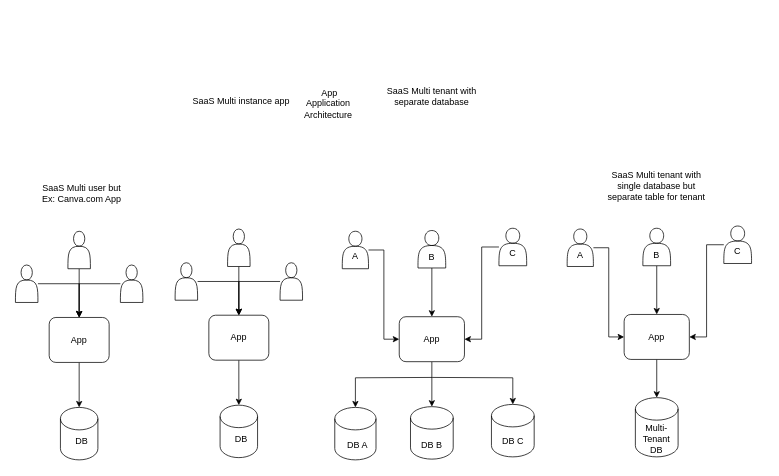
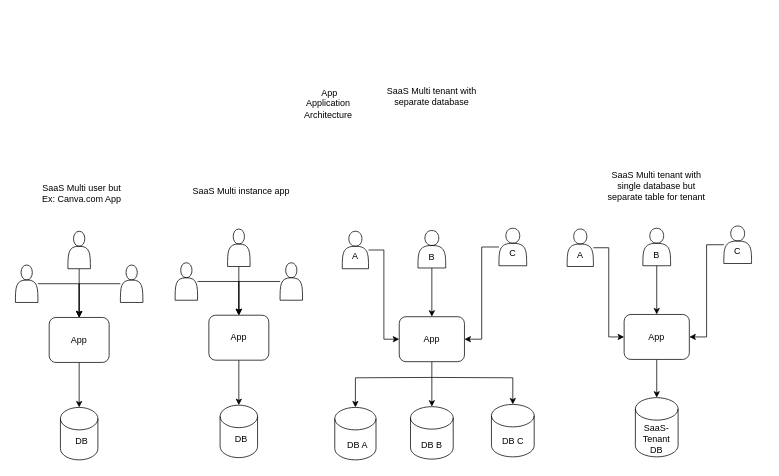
  <mxCell id="0" />
  <mxCell id="1" parent="0" />
  <mxCell id="2" value="" style="shape=cylinder3;whiteSpace=wrap;html=1;boundedLbl=1;backgroundOutline=1;size=15;" vertex="1" parent="1"><mxGeometry x="80" y="543" width="50" height="70" as="geometry" /></mxCell>
  <mxCell id="3" value="" style="edgeStyle=orthogonalEdgeStyle;rounded=0;orthogonalLoop=1;jettySize=auto;html=1;entryX=0.5;entryY=0;entryDx=0;entryDy=0;entryPerimeter=0;" edge="1" parent="1" source="4" target="2"><mxGeometry relative="1" as="geometry" /></mxCell>
  <mxCell id="4" value="" style="rounded=1;whiteSpace=wrap;html=1;" vertex="1" parent="1"><mxGeometry x="65" y="423" width="80" height="60" as="geometry" /></mxCell>
  <mxCell id="5" value="App" style="text;html=1;strokeColor=none;fillColor=none;align=center;verticalAlign=middle;whiteSpace=wrap;rounded=0;" vertex="1" parent="1"><mxGeometry x="75" y="438" width="60" height="30" as="geometry" /></mxCell>
  <mxCell id="6" value="" style="edgeStyle=orthogonalEdgeStyle;rounded=0;orthogonalLoop=1;jettySize=auto;html=1;" edge="1" parent="1" source="7" target="4"><mxGeometry relative="1" as="geometry" /></mxCell>
  <mxCell id="7" value="" style="shape=actor;whiteSpace=wrap;html=1;" vertex="1" parent="1"><mxGeometry x="90" y="308" width="30" height="50" as="geometry" /></mxCell>
  <mxCell id="8" value="" style="shape=cylinder3;whiteSpace=wrap;html=1;boundedLbl=1;backgroundOutline=1;size=15;" vertex="1" parent="1"><mxGeometry x="446" y="543" width="55" height="70" as="geometry" /></mxCell>
  <mxCell id="9" value="" style="edgeStyle=orthogonalEdgeStyle;rounded=0;orthogonalLoop=1;jettySize=auto;html=1;" edge="1" parent="1" target="8"><mxGeometry relative="1" as="geometry"><mxPoint x="576" y="503" as="sourcePoint" /></mxGeometry></mxCell>
  <mxCell id="10" value="" style="edgeStyle=orthogonalEdgeStyle;rounded=0;orthogonalLoop=1;jettySize=auto;html=1;entryX=0;entryY=0.5;entryDx=0;entryDy=0;" edge="1" parent="1" source="11" target="18"><mxGeometry relative="1" as="geometry"><mxPoint x="476" y="423" as="targetPoint" /></mxGeometry></mxCell>
  <mxCell id="11" value="" style="shape=actor;whiteSpace=wrap;html=1;" vertex="1" parent="1"><mxGeometry x="456" y="308" width="35" height="50" as="geometry" /></mxCell>
  <mxCell id="12" value="" style="edgeStyle=orthogonalEdgeStyle;rounded=0;orthogonalLoop=1;jettySize=auto;html=1;" edge="1" parent="1" source="13" target="4"><mxGeometry relative="1" as="geometry" /></mxCell>
  <mxCell id="13" value="" style="shape=actor;whiteSpace=wrap;html=1;" vertex="1" parent="1"><mxGeometry x="20" y="353" width="30" height="50" as="geometry" /></mxCell>
  <mxCell id="14" value="" style="edgeStyle=orthogonalEdgeStyle;rounded=0;orthogonalLoop=1;jettySize=auto;html=1;" edge="1" parent="1" source="15" target="4"><mxGeometry relative="1" as="geometry" /></mxCell>
  <mxCell id="15" value="" style="shape=actor;whiteSpace=wrap;html=1;" vertex="1" parent="1"><mxGeometry x="160" y="353" width="30" height="50" as="geometry" /></mxCell>
  <mxCell id="16" value="" style="shape=cylinder3;whiteSpace=wrap;html=1;boundedLbl=1;backgroundOutline=1;size=15;" vertex="1" parent="1"><mxGeometry x="547" y="542" width="57" height="70" as="geometry" /></mxCell>
  <mxCell id="17" value="" style="edgeStyle=orthogonalEdgeStyle;rounded=0;orthogonalLoop=1;jettySize=auto;html=1;" edge="1" parent="1" source="18" target="16"><mxGeometry relative="1" as="geometry" /></mxCell>
  <mxCell id="18" value="" style="rounded=1;whiteSpace=wrap;html=1;" vertex="1" parent="1"><mxGeometry x="532" y="422" width="87" height="60" as="geometry" /></mxCell>
  <mxCell id="19" value="App" style="text;html=1;strokeColor=none;fillColor=none;align=center;verticalAlign=middle;whiteSpace=wrap;rounded=0;" vertex="1" parent="1"><mxGeometry x="542" y="437" width="67" height="30" as="geometry" /></mxCell>
  <mxCell id="20" value="" style="edgeStyle=orthogonalEdgeStyle;rounded=0;orthogonalLoop=1;jettySize=auto;html=1;" edge="1" parent="1" source="21" target="18"><mxGeometry relative="1" as="geometry" /></mxCell>
  <mxCell id="21" value="" style="shape=actor;whiteSpace=wrap;html=1;" vertex="1" parent="1"><mxGeometry x="557" y="307" width="37" height="50" as="geometry" /></mxCell>
  <mxCell id="22" value="" style="shape=cylinder3;whiteSpace=wrap;html=1;boundedLbl=1;backgroundOutline=1;size=15;" vertex="1" parent="1"><mxGeometry x="655" y="539" width="57" height="70" as="geometry" /></mxCell>
  <mxCell id="23" value="" style="edgeStyle=orthogonalEdgeStyle;rounded=0;orthogonalLoop=1;jettySize=auto;html=1;" edge="1" target="22" parent="1"><mxGeometry relative="1" as="geometry"><mxPoint x="576" y="503" as="sourcePoint" /></mxGeometry></mxCell>
  <mxCell id="24" value="" style="edgeStyle=orthogonalEdgeStyle;rounded=0;orthogonalLoop=1;jettySize=auto;html=1;entryX=1;entryY=0.5;entryDx=0;entryDy=0;" edge="1" source="25" target="18" parent="1"><mxGeometry relative="1" as="geometry"><mxPoint x="683.5" y="419" as="targetPoint" /></mxGeometry></mxCell>
  <mxCell id="25" value="" style="shape=actor;whiteSpace=wrap;html=1;" vertex="1" parent="1"><mxGeometry x="665" y="304" width="37" height="50" as="geometry" /></mxCell>
  <mxCell id="26" value="DB A" style="text;html=1;strokeColor=none;fillColor=none;align=center;verticalAlign=middle;whiteSpace=wrap;rounded=0;" vertex="1" parent="1"><mxGeometry x="442.5" y="579" width="67" height="30" as="geometry" /></mxCell>
  <mxCell id="27" value="DB B" style="text;html=1;strokeColor=none;fillColor=none;align=center;verticalAlign=middle;whiteSpace=wrap;rounded=0;" vertex="1" parent="1"><mxGeometry x="542" y="579" width="67" height="30" as="geometry" /></mxCell>
  <mxCell id="28" value="DB C" style="text;html=1;strokeColor=none;fillColor=none;align=center;verticalAlign=middle;whiteSpace=wrap;rounded=0;" vertex="1" parent="1"><mxGeometry x="646.5" y="573" width="74" height="30" as="geometry" /></mxCell>
  <mxCell id="29" value="A" style="text;html=1;strokeColor=none;fillColor=none;align=center;verticalAlign=middle;whiteSpace=wrap;rounded=0;" vertex="1" parent="1"><mxGeometry x="440" y="327" width="67" height="30" as="geometry" /></mxCell>
  <mxCell id="30" value="B" style="text;html=1;strokeColor=none;fillColor=none;align=center;verticalAlign=middle;whiteSpace=wrap;rounded=0;" vertex="1" parent="1"><mxGeometry x="542" y="328" width="67" height="30" as="geometry" /></mxCell>
  <mxCell id="31" value="C" style="text;html=1;strokeColor=none;fillColor=none;align=center;verticalAlign=middle;whiteSpace=wrap;rounded=0;" vertex="1" parent="1"><mxGeometry x="650" y="323" width="67" height="30" as="geometry" /></mxCell>
  <mxCell id="32" value="" style="edgeStyle=orthogonalEdgeStyle;rounded=0;orthogonalLoop=1;jettySize=auto;html=1;entryX=0;entryY=0.5;entryDx=0;entryDy=0;" edge="1" source="33" target="36" parent="1"><mxGeometry relative="1" as="geometry"><mxPoint x="776" y="420" as="targetPoint" /></mxGeometry></mxCell>
  <mxCell id="33" value="" style="shape=actor;whiteSpace=wrap;html=1;" vertex="1" parent="1"><mxGeometry x="756" y="305" width="35" height="50" as="geometry" /></mxCell>
  <mxCell id="34" value="" style="shape=cylinder3;whiteSpace=wrap;html=1;boundedLbl=1;backgroundOutline=1;size=15;" vertex="1" parent="1"><mxGeometry x="847" y="530" width="57" height="79" as="geometry" /></mxCell>
  <mxCell id="35" value="" style="edgeStyle=orthogonalEdgeStyle;rounded=0;orthogonalLoop=1;jettySize=auto;html=1;" edge="1" source="36" target="34" parent="1"><mxGeometry relative="1" as="geometry" /></mxCell>
  <mxCell id="36" value="" style="rounded=1;whiteSpace=wrap;html=1;" vertex="1" parent="1"><mxGeometry x="832" y="419" width="87" height="60" as="geometry" /></mxCell>
  <mxCell id="37" value="App" style="text;html=1;strokeColor=none;fillColor=none;align=center;verticalAlign=middle;whiteSpace=wrap;rounded=0;" vertex="1" parent="1"><mxGeometry x="842" y="434" width="67" height="30" as="geometry" /></mxCell>
  <mxCell id="38" value="" style="edgeStyle=orthogonalEdgeStyle;rounded=0;orthogonalLoop=1;jettySize=auto;html=1;" edge="1" source="39" target="36" parent="1"><mxGeometry relative="1" as="geometry" /></mxCell>
  <mxCell id="39" value="" style="shape=actor;whiteSpace=wrap;html=1;" vertex="1" parent="1"><mxGeometry x="857" y="304" width="37" height="50" as="geometry" /></mxCell>
  <mxCell id="40" value="" style="edgeStyle=orthogonalEdgeStyle;rounded=0;orthogonalLoop=1;jettySize=auto;html=1;entryX=1;entryY=0.5;entryDx=0;entryDy=0;" edge="1" source="41" target="36" parent="1"><mxGeometry relative="1" as="geometry"><mxPoint x="983.5" y="416" as="targetPoint" /></mxGeometry></mxCell>
  <mxCell id="41" value="" style="shape=actor;whiteSpace=wrap;html=1;" vertex="1" parent="1"><mxGeometry x="965" y="301" width="37" height="50" as="geometry" /></mxCell>
- <mxCell id="42" value="Multi-Tenant DB" style="text;html=1;strokeColor=none;fillColor=none;align=center;verticalAlign=middle;whiteSpace=wrap;rounded=0;" vertex="1" parent="1"><mxGeometry x="848" y="570" width="55" height="30" as="geometry" /></mxCell>
+ <mxCell id="42" value="SaaS-Tenant DB" style="text;html=1;strokeColor=none;fillColor=none;align=center;verticalAlign=middle;whiteSpace=wrap;rounded=0;" vertex="1" parent="1"><mxGeometry x="848" y="570" width="55" height="30" as="geometry" /></mxCell>
  <mxCell id="43" value="A" style="text;html=1;strokeColor=none;fillColor=none;align=center;verticalAlign=middle;whiteSpace=wrap;rounded=0;" vertex="1" parent="1"><mxGeometry x="740" y="325" width="67" height="30" as="geometry" /></mxCell>
  <mxCell id="44" value="B" style="text;html=1;strokeColor=none;fillColor=none;align=center;verticalAlign=middle;whiteSpace=wrap;rounded=0;" vertex="1" parent="1"><mxGeometry x="842" y="325" width="67" height="30" as="geometry" /></mxCell>
  <mxCell id="45" value="C" style="text;html=1;strokeColor=none;fillColor=none;align=center;verticalAlign=middle;whiteSpace=wrap;rounded=0;" vertex="1" parent="1"><mxGeometry x="950" y="320" width="67" height="30" as="geometry" /></mxCell>
  <mxCell id="46" value="App Application&amp;nbsp; Architecture&amp;nbsp;" style="text;html=1;strokeColor=none;fillColor=none;align=center;verticalAlign=middle;whiteSpace=wrap;rounded=0;direction=south;" vertex="1" parent="1"><mxGeometry x="424" y="20" width="30" height="236" as="geometry" /></mxCell>
  <mxCell id="47" value="DB" style="text;html=1;strokeColor=none;fillColor=none;align=center;verticalAlign=middle;whiteSpace=wrap;rounded=0;" vertex="1" parent="1"><mxGeometry x="75" y="573" width="67" height="30" as="geometry" /></mxCell>
  <mxCell id="48" value="SaaS Multi user but&lt;br&gt;Ex: Canva.com App" style="text;html=1;strokeColor=none;fillColor=none;align=center;verticalAlign=middle;whiteSpace=wrap;rounded=0;" vertex="1" parent="1"><mxGeometry x="37" y="243" width="143" height="30" as="geometry" /></mxCell>
  <mxCell id="49" value="SaaS Multi tenant with separate database&lt;br&gt;" style="text;html=1;strokeColor=none;fillColor=none;align=center;verticalAlign=middle;whiteSpace=wrap;rounded=0;" vertex="1" parent="1"><mxGeometry x="504" y="113" width="143" height="30" as="geometry" /></mxCell>
  <mxCell id="50" value="SaaS Multi tenant with single database but separate table for tenant" style="text;html=1;strokeColor=none;fillColor=none;align=center;verticalAlign=middle;whiteSpace=wrap;rounded=0;" vertex="1" parent="1"><mxGeometry x="804" y="233" width="143" height="30" as="geometry" /></mxCell>
  <mxCell id="51" value="" style="shape=cylinder3;whiteSpace=wrap;html=1;boundedLbl=1;backgroundOutline=1;size=15;" vertex="1" parent="1"><mxGeometry x="293" y="540" width="50" height="70" as="geometry" /></mxCell>
  <mxCell id="52" value="" style="edgeStyle=orthogonalEdgeStyle;rounded=0;orthogonalLoop=1;jettySize=auto;html=1;entryX=0.5;entryY=0;entryDx=0;entryDy=0;entryPerimeter=0;" edge="1" source="53" target="51" parent="1"><mxGeometry relative="1" as="geometry" /></mxCell>
  <mxCell id="53" value="" style="rounded=1;whiteSpace=wrap;html=1;" vertex="1" parent="1"><mxGeometry x="278" y="420" width="80" height="60" as="geometry" /></mxCell>
  <mxCell id="54" value="App" style="text;html=1;strokeColor=none;fillColor=none;align=center;verticalAlign=middle;whiteSpace=wrap;rounded=0;" vertex="1" parent="1"><mxGeometry x="288" y="435" width="60" height="30" as="geometry" /></mxCell>
  <mxCell id="55" value="" style="edgeStyle=orthogonalEdgeStyle;rounded=0;orthogonalLoop=1;jettySize=auto;html=1;" edge="1" source="56" target="53" parent="1"><mxGeometry relative="1" as="geometry" /></mxCell>
  <mxCell id="56" value="" style="shape=actor;whiteSpace=wrap;html=1;" vertex="1" parent="1"><mxGeometry x="303" y="305" width="30" height="50" as="geometry" /></mxCell>
  <mxCell id="57" value="" style="edgeStyle=orthogonalEdgeStyle;rounded=0;orthogonalLoop=1;jettySize=auto;html=1;" edge="1" source="58" target="53" parent="1"><mxGeometry relative="1" as="geometry" /></mxCell>
  <mxCell id="58" value="" style="shape=actor;whiteSpace=wrap;html=1;" vertex="1" parent="1"><mxGeometry x="233" y="350" width="30" height="50" as="geometry" /></mxCell>
  <mxCell id="59" value="" style="edgeStyle=orthogonalEdgeStyle;rounded=0;orthogonalLoop=1;jettySize=auto;html=1;" edge="1" source="60" target="53" parent="1"><mxGeometry relative="1" as="geometry" /></mxCell>
  <mxCell id="60" value="" style="shape=actor;whiteSpace=wrap;html=1;" vertex="1" parent="1"><mxGeometry x="373" y="350" width="30" height="50" as="geometry" /></mxCell>
  <mxCell id="61" value="DB" style="text;html=1;strokeColor=none;fillColor=none;align=center;verticalAlign=middle;whiteSpace=wrap;rounded=0;" vertex="1" parent="1"><mxGeometry x="288" y="570" width="67" height="30" as="geometry" /></mxCell>
- <mxCell id="62" value="SaaS Multi instance app" style="text;html=1;strokeColor=none;fillColor=none;align=center;verticalAlign=middle;whiteSpace=wrap;rounded=0;" vertex="1" parent="1"><mxGeometry x="250" y="120" width="143" height="30" as="geometry" /></mxCell>
+ <mxCell id="62" value="SaaS Multi instance app" style="text;html=1;strokeColor=none;fillColor=none;align=center;verticalAlign=middle;whiteSpace=wrap;rounded=0;" vertex="1" parent="1"><mxGeometry x="250" y="240" width="143" height="30" as="geometry" /></mxCell>
